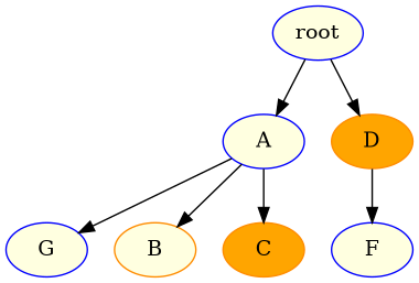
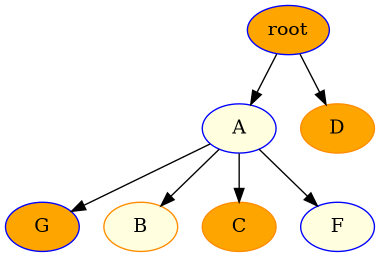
  strict digraph {
    node [color=blue fillcolor=lightyellow style=filled]
-   n1 [label=root]
+   n1 [fillcolor=orange label=root]
    n2 [label=A]
    n3 [color=darkorange fillcolor=orange label=D]
-   n4 [label=G]
+   n4 [fillcolor=orange label=G]
    n5 [color=darkorange label=B]
    n6 [color=darkorange fillcolor=orange label=C]
    n7 [label=F]
    n1 -> n2
    n1 -> n3
    n2 -> n4
    n2 -> n5
    n2 -> n6
-   n3 -> n7
+   n2 -> n7
  }
